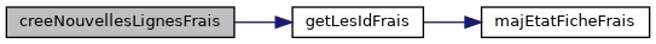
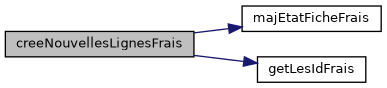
  digraph {
    rankdir=LR
    node [color=black fillcolor=white fontname=Helvetica fontsize=10 shape=record style=filled]
    edge [color=midnightblue fontname=Helvetica fontsize=10 labelfontname=Helvetica labelfontsize=10 style=solid]
    n1 [fillcolor=grey75 fontcolor=black height=0.2 label=creeNouvellesLignesFrais width=0.4]
    n2 [height=0.2 label=majEtatFicheFrais width=0.4]
    n3 [height=0.2 label=getLesIdFrais width=0.4]
-   n3 -> n2
+   n1 -> n2
    n1 -> n3
  }
